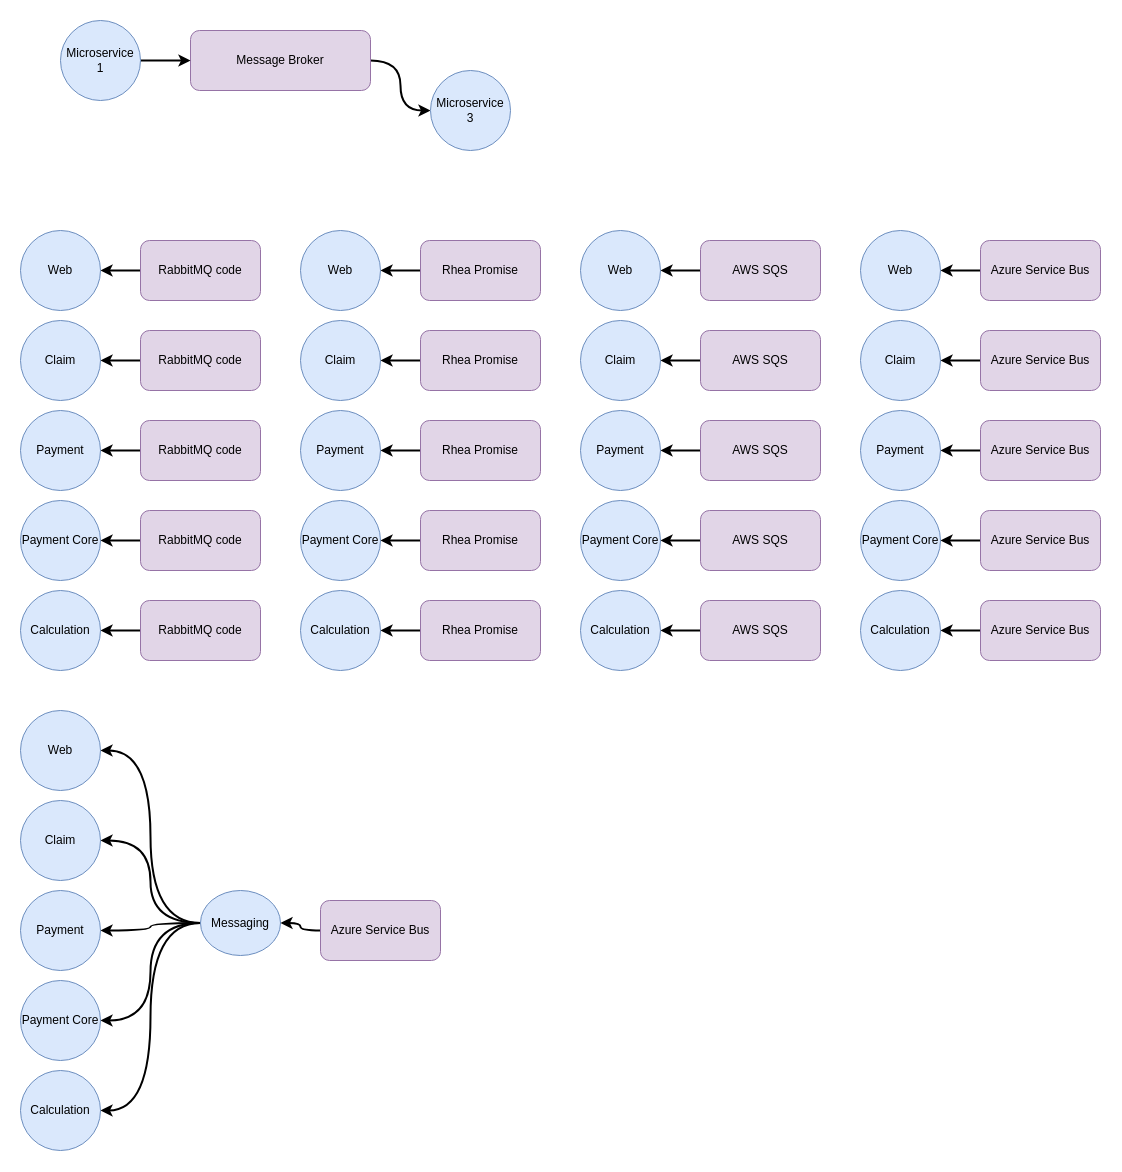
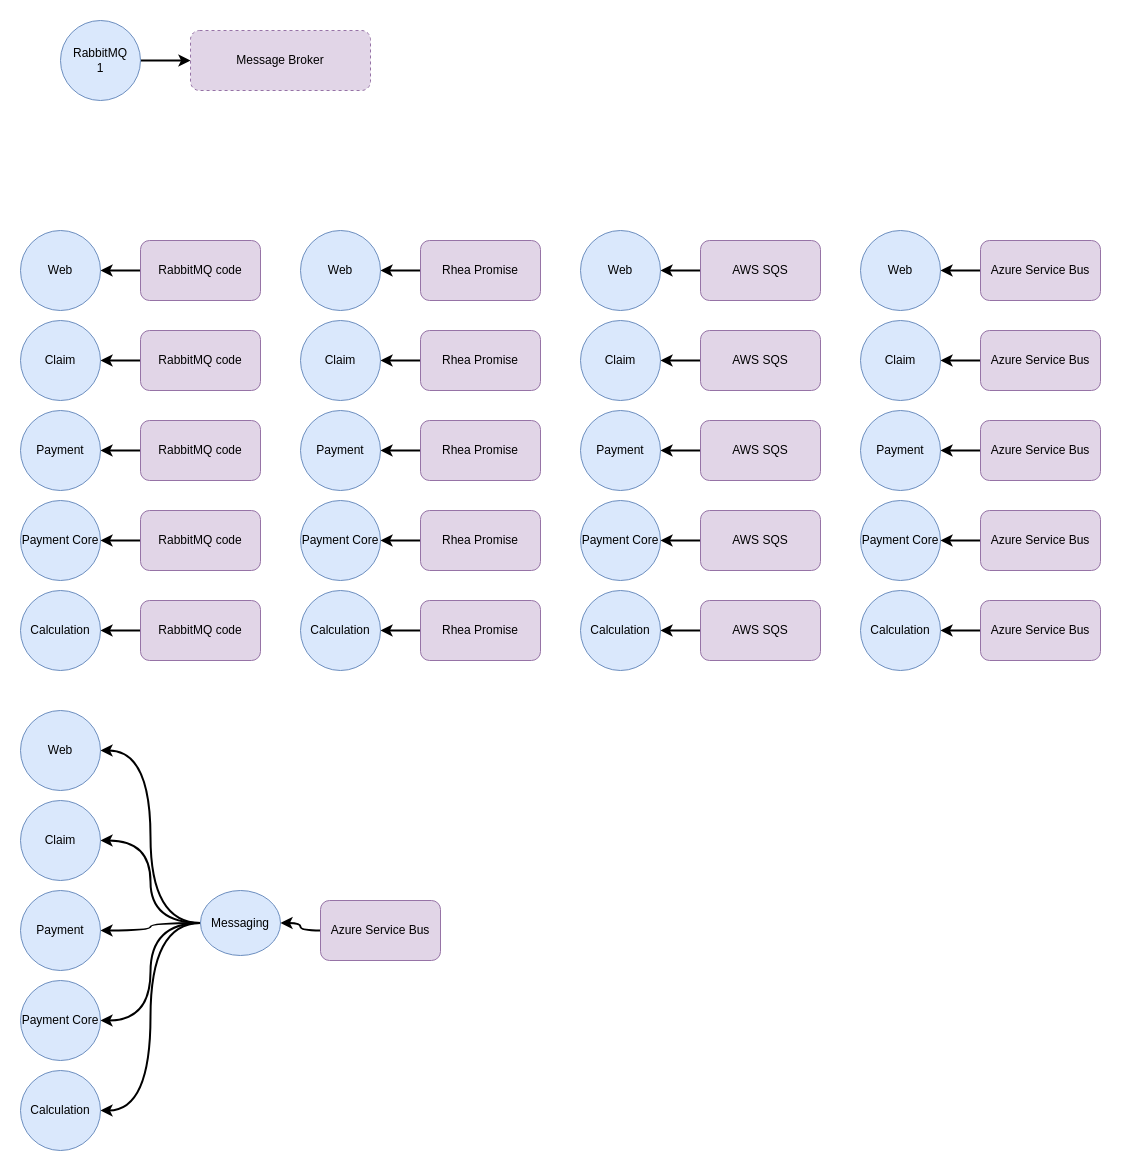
  <mxCell id="0" />
  <mxCell id="1" parent="0" />
- <mxCell id="2" style="edgeStyle=orthogonalEdgeStyle;rounded=0;orthogonalLoop=1;jettySize=auto;html=1;entryX=0;entryY=0.5;entryDx=0;entryDy=0;curved=1;strokeWidth=2;" edge="1" parent="1" source="3" target="6"><mxGeometry relative="1" as="geometry" /></mxCell>
- <mxCell id="3" value="Message Broker" style="rounded=1;whiteSpace=wrap;html=1;fillColor=#e1d5e7;strokeColor=#9673a6;" vertex="1" parent="1"><mxGeometry x="190" y="30" width="180" height="60" as="geometry" /></mxCell>
+ <mxCell id="3" value="Message Broker" style="rounded=1;whiteSpace=wrap;html=1;fillColor=#e1d5e7;strokeColor=#9673a6;dashed=1;" vertex="1" parent="1"><mxGeometry x="190" y="30" width="180" height="60" as="geometry" /></mxCell>
  <mxCell id="4" style="edgeStyle=orthogonalEdgeStyle;rounded=0;orthogonalLoop=1;jettySize=auto;html=1;entryX=0;entryY=0.5;entryDx=0;entryDy=0;curved=1;strokeWidth=2;" edge="1" parent="1" source="5" target="3"><mxGeometry relative="1" as="geometry" /></mxCell>
- <mxCell id="5" value="Microservice&lt;br&gt;1" style="ellipse;whiteSpace=wrap;html=1;aspect=fixed;fillColor=#dae8fc;strokeColor=#6c8ebf;" vertex="1" parent="1"><mxGeometry x="60" y="20" width="80" height="80" as="geometry" /></mxCell>
- <mxCell id="6" value="Microservice&lt;br&gt;3" style="ellipse;whiteSpace=wrap;html=1;aspect=fixed;fillColor=#dae8fc;strokeColor=#6c8ebf;" vertex="1" parent="1"><mxGeometry x="430" y="70" width="80" height="80" as="geometry" /></mxCell>
+ <mxCell id="5" value="RabbitMQ&lt;br&gt;1" style="ellipse;whiteSpace=wrap;html=1;aspect=fixed;fillColor=#dae8fc;strokeColor=#6c8ebf;" vertex="1" parent="1"><mxGeometry x="60" y="20" width="80" height="80" as="geometry" /></mxCell>
  <mxCell id="7" value="Web" style="ellipse;whiteSpace=wrap;html=1;aspect=fixed;fillColor=#dae8fc;strokeColor=#6c8ebf;" vertex="1" parent="1"><mxGeometry x="20" y="230" width="80" height="80" as="geometry" /></mxCell>
  <mxCell id="8" value="Claim" style="ellipse;whiteSpace=wrap;html=1;aspect=fixed;fillColor=#dae8fc;strokeColor=#6c8ebf;" vertex="1" parent="1"><mxGeometry x="20" y="320" width="80" height="80" as="geometry" /></mxCell>
  <mxCell id="9" value="Payment" style="ellipse;whiteSpace=wrap;html=1;aspect=fixed;fillColor=#dae8fc;strokeColor=#6c8ebf;" vertex="1" parent="1"><mxGeometry x="20" y="410" width="80" height="80" as="geometry" /></mxCell>
  <mxCell id="10" value="Payment Core" style="ellipse;whiteSpace=wrap;html=1;aspect=fixed;fillColor=#dae8fc;strokeColor=#6c8ebf;" vertex="1" parent="1"><mxGeometry x="20" y="500" width="80" height="80" as="geometry" /></mxCell>
  <mxCell id="11" value="Calculation" style="ellipse;whiteSpace=wrap;html=1;aspect=fixed;fillColor=#dae8fc;strokeColor=#6c8ebf;" vertex="1" parent="1"><mxGeometry x="20" y="590" width="80" height="80" as="geometry" /></mxCell>
  <mxCell id="12" value="" style="edgeStyle=orthogonalEdgeStyle;curved=1;rounded=0;orthogonalLoop=1;jettySize=auto;html=1;strokeWidth=2;" edge="1" parent="1" source="13" target="7"><mxGeometry relative="1" as="geometry" /></mxCell>
  <mxCell id="13" value="RabbitMQ code" style="rounded=1;whiteSpace=wrap;html=1;fillColor=#e1d5e7;strokeColor=#9673a6;" vertex="1" parent="1"><mxGeometry x="140" y="240" width="120" height="60" as="geometry" /></mxCell>
  <mxCell id="14" value="" style="edgeStyle=orthogonalEdgeStyle;curved=1;rounded=0;orthogonalLoop=1;jettySize=auto;html=1;strokeWidth=2;" edge="1" parent="1" source="15" target="8"><mxGeometry relative="1" as="geometry" /></mxCell>
  <mxCell id="15" value="RabbitMQ code" style="rounded=1;whiteSpace=wrap;html=1;fillColor=#e1d5e7;strokeColor=#9673a6;" vertex="1" parent="1"><mxGeometry x="140" y="330" width="120" height="60" as="geometry" /></mxCell>
  <mxCell id="16" value="" style="edgeStyle=orthogonalEdgeStyle;curved=1;rounded=0;orthogonalLoop=1;jettySize=auto;html=1;strokeWidth=2;" edge="1" parent="1" source="17" target="9"><mxGeometry relative="1" as="geometry" /></mxCell>
  <mxCell id="17" value="RabbitMQ code" style="rounded=1;whiteSpace=wrap;html=1;fillColor=#e1d5e7;strokeColor=#9673a6;" vertex="1" parent="1"><mxGeometry x="140" y="420" width="120" height="60" as="geometry" /></mxCell>
  <mxCell id="18" value="" style="edgeStyle=orthogonalEdgeStyle;curved=1;rounded=0;orthogonalLoop=1;jettySize=auto;html=1;strokeWidth=2;" edge="1" parent="1" source="19" target="10"><mxGeometry relative="1" as="geometry" /></mxCell>
  <mxCell id="19" value="RabbitMQ code" style="rounded=1;whiteSpace=wrap;html=1;fillColor=#e1d5e7;strokeColor=#9673a6;" vertex="1" parent="1"><mxGeometry x="140" y="510" width="120" height="60" as="geometry" /></mxCell>
  <mxCell id="20" value="" style="edgeStyle=orthogonalEdgeStyle;curved=1;rounded=0;orthogonalLoop=1;jettySize=auto;html=1;strokeWidth=2;" edge="1" parent="1" source="21" target="11"><mxGeometry relative="1" as="geometry" /></mxCell>
  <mxCell id="21" value="RabbitMQ code" style="rounded=1;whiteSpace=wrap;html=1;fillColor=#e1d5e7;strokeColor=#9673a6;" vertex="1" parent="1"><mxGeometry x="140" y="600" width="120" height="60" as="geometry" /></mxCell>
  <mxCell id="22" value="Web" style="ellipse;whiteSpace=wrap;html=1;aspect=fixed;fillColor=#dae8fc;strokeColor=#6c8ebf;" vertex="1" parent="1"><mxGeometry x="300" y="230" width="80" height="80" as="geometry" /></mxCell>
  <mxCell id="23" value="Claim" style="ellipse;whiteSpace=wrap;html=1;aspect=fixed;fillColor=#dae8fc;strokeColor=#6c8ebf;" vertex="1" parent="1"><mxGeometry x="300" y="320" width="80" height="80" as="geometry" /></mxCell>
  <mxCell id="24" value="Payment" style="ellipse;whiteSpace=wrap;html=1;aspect=fixed;fillColor=#dae8fc;strokeColor=#6c8ebf;" vertex="1" parent="1"><mxGeometry x="300" y="410" width="80" height="80" as="geometry" /></mxCell>
  <mxCell id="25" value="Payment Core" style="ellipse;whiteSpace=wrap;html=1;aspect=fixed;fillColor=#dae8fc;strokeColor=#6c8ebf;" vertex="1" parent="1"><mxGeometry x="300" y="500" width="80" height="80" as="geometry" /></mxCell>
  <mxCell id="26" value="Calculation" style="ellipse;whiteSpace=wrap;html=1;aspect=fixed;fillColor=#dae8fc;strokeColor=#6c8ebf;" vertex="1" parent="1"><mxGeometry x="300" y="590" width="80" height="80" as="geometry" /></mxCell>
  <mxCell id="27" value="" style="edgeStyle=orthogonalEdgeStyle;curved=1;rounded=0;orthogonalLoop=1;jettySize=auto;html=1;strokeWidth=2;" edge="1" parent="1" source="28" target="22"><mxGeometry relative="1" as="geometry" /></mxCell>
  <mxCell id="28" value="Rhea Promise" style="rounded=1;whiteSpace=wrap;html=1;fillColor=#e1d5e7;strokeColor=#9673a6;" vertex="1" parent="1"><mxGeometry x="420" y="240" width="120" height="60" as="geometry" /></mxCell>
  <mxCell id="29" value="" style="edgeStyle=orthogonalEdgeStyle;curved=1;rounded=0;orthogonalLoop=1;jettySize=auto;html=1;strokeWidth=2;" edge="1" parent="1" source="30" target="23"><mxGeometry relative="1" as="geometry" /></mxCell>
  <mxCell id="30" value="Rhea Promise" style="rounded=1;whiteSpace=wrap;html=1;fillColor=#e1d5e7;strokeColor=#9673a6;" vertex="1" parent="1"><mxGeometry x="420" y="330" width="120" height="60" as="geometry" /></mxCell>
  <mxCell id="31" value="" style="edgeStyle=orthogonalEdgeStyle;curved=1;rounded=0;orthogonalLoop=1;jettySize=auto;html=1;strokeWidth=2;" edge="1" parent="1" source="32" target="24"><mxGeometry relative="1" as="geometry" /></mxCell>
  <mxCell id="32" value="Rhea Promise" style="rounded=1;whiteSpace=wrap;html=1;fillColor=#e1d5e7;strokeColor=#9673a6;" vertex="1" parent="1"><mxGeometry x="420" y="420" width="120" height="60" as="geometry" /></mxCell>
  <mxCell id="33" value="" style="edgeStyle=orthogonalEdgeStyle;curved=1;rounded=0;orthogonalLoop=1;jettySize=auto;html=1;strokeWidth=2;" edge="1" parent="1" source="34" target="25"><mxGeometry relative="1" as="geometry" /></mxCell>
  <mxCell id="34" value="Rhea Promise" style="rounded=1;whiteSpace=wrap;html=1;fillColor=#e1d5e7;strokeColor=#9673a6;" vertex="1" parent="1"><mxGeometry x="420" y="510" width="120" height="60" as="geometry" /></mxCell>
  <mxCell id="35" value="" style="edgeStyle=orthogonalEdgeStyle;curved=1;rounded=0;orthogonalLoop=1;jettySize=auto;html=1;strokeWidth=2;" edge="1" parent="1" source="36" target="26"><mxGeometry relative="1" as="geometry" /></mxCell>
  <mxCell id="36" value="Rhea Promise" style="rounded=1;whiteSpace=wrap;html=1;fillColor=#e1d5e7;strokeColor=#9673a6;" vertex="1" parent="1"><mxGeometry x="420" y="600" width="120" height="60" as="geometry" /></mxCell>
  <mxCell id="37" value="Web" style="ellipse;whiteSpace=wrap;html=1;aspect=fixed;fillColor=#dae8fc;strokeColor=#6c8ebf;" vertex="1" parent="1"><mxGeometry x="580" y="230" width="80" height="80" as="geometry" /></mxCell>
  <mxCell id="38" value="Claim" style="ellipse;whiteSpace=wrap;html=1;aspect=fixed;fillColor=#dae8fc;strokeColor=#6c8ebf;" vertex="1" parent="1"><mxGeometry x="580" y="320" width="80" height="80" as="geometry" /></mxCell>
  <mxCell id="39" value="Payment" style="ellipse;whiteSpace=wrap;html=1;aspect=fixed;fillColor=#dae8fc;strokeColor=#6c8ebf;" vertex="1" parent="1"><mxGeometry x="580" y="410" width="80" height="80" as="geometry" /></mxCell>
  <mxCell id="40" value="Payment Core" style="ellipse;whiteSpace=wrap;html=1;aspect=fixed;fillColor=#dae8fc;strokeColor=#6c8ebf;" vertex="1" parent="1"><mxGeometry x="580" y="500" width="80" height="80" as="geometry" /></mxCell>
  <mxCell id="41" value="Calculation" style="ellipse;whiteSpace=wrap;html=1;aspect=fixed;fillColor=#dae8fc;strokeColor=#6c8ebf;" vertex="1" parent="1"><mxGeometry x="580" y="590" width="80" height="80" as="geometry" /></mxCell>
  <mxCell id="42" value="" style="edgeStyle=orthogonalEdgeStyle;curved=1;rounded=0;orthogonalLoop=1;jettySize=auto;html=1;strokeWidth=2;" edge="1" parent="1" source="43" target="37"><mxGeometry relative="1" as="geometry" /></mxCell>
  <mxCell id="43" value="AWS SQS" style="rounded=1;whiteSpace=wrap;html=1;fillColor=#e1d5e7;strokeColor=#9673a6;" vertex="1" parent="1"><mxGeometry x="700" y="240" width="120" height="60" as="geometry" /></mxCell>
  <mxCell id="44" value="" style="edgeStyle=orthogonalEdgeStyle;curved=1;rounded=0;orthogonalLoop=1;jettySize=auto;html=1;strokeWidth=2;" edge="1" parent="1" source="45" target="38"><mxGeometry relative="1" as="geometry" /></mxCell>
  <mxCell id="45" value="AWS SQS" style="rounded=1;whiteSpace=wrap;html=1;fillColor=#e1d5e7;strokeColor=#9673a6;" vertex="1" parent="1"><mxGeometry x="700" y="330" width="120" height="60" as="geometry" /></mxCell>
  <mxCell id="46" value="" style="edgeStyle=orthogonalEdgeStyle;curved=1;rounded=0;orthogonalLoop=1;jettySize=auto;html=1;strokeWidth=2;" edge="1" parent="1" source="47" target="39"><mxGeometry relative="1" as="geometry" /></mxCell>
  <mxCell id="47" value="AWS SQS" style="rounded=1;whiteSpace=wrap;html=1;fillColor=#e1d5e7;strokeColor=#9673a6;" vertex="1" parent="1"><mxGeometry x="700" y="420" width="120" height="60" as="geometry" /></mxCell>
  <mxCell id="48" value="" style="edgeStyle=orthogonalEdgeStyle;curved=1;rounded=0;orthogonalLoop=1;jettySize=auto;html=1;strokeWidth=2;" edge="1" parent="1" source="49" target="40"><mxGeometry relative="1" as="geometry" /></mxCell>
  <mxCell id="49" value="AWS SQS" style="rounded=1;whiteSpace=wrap;html=1;fillColor=#e1d5e7;strokeColor=#9673a6;" vertex="1" parent="1"><mxGeometry x="700" y="510" width="120" height="60" as="geometry" /></mxCell>
  <mxCell id="50" value="" style="edgeStyle=orthogonalEdgeStyle;curved=1;rounded=0;orthogonalLoop=1;jettySize=auto;html=1;strokeWidth=2;" edge="1" parent="1" source="51" target="41"><mxGeometry relative="1" as="geometry" /></mxCell>
  <mxCell id="51" value="AWS SQS" style="rounded=1;whiteSpace=wrap;html=1;fillColor=#e1d5e7;strokeColor=#9673a6;" vertex="1" parent="1"><mxGeometry x="700" y="600" width="120" height="60" as="geometry" /></mxCell>
  <mxCell id="52" value="Web" style="ellipse;whiteSpace=wrap;html=1;aspect=fixed;fillColor=#dae8fc;strokeColor=#6c8ebf;" vertex="1" parent="1"><mxGeometry x="860" y="230" width="80" height="80" as="geometry" /></mxCell>
  <mxCell id="53" value="Claim" style="ellipse;whiteSpace=wrap;html=1;aspect=fixed;fillColor=#dae8fc;strokeColor=#6c8ebf;" vertex="1" parent="1"><mxGeometry x="860" y="320" width="80" height="80" as="geometry" /></mxCell>
  <mxCell id="54" value="Payment" style="ellipse;whiteSpace=wrap;html=1;aspect=fixed;fillColor=#dae8fc;strokeColor=#6c8ebf;" vertex="1" parent="1"><mxGeometry x="860" y="410" width="80" height="80" as="geometry" /></mxCell>
  <mxCell id="55" value="Payment Core" style="ellipse;whiteSpace=wrap;html=1;aspect=fixed;fillColor=#dae8fc;strokeColor=#6c8ebf;" vertex="1" parent="1"><mxGeometry x="860" y="500" width="80" height="80" as="geometry" /></mxCell>
  <mxCell id="56" value="Calculation" style="ellipse;whiteSpace=wrap;html=1;aspect=fixed;fillColor=#dae8fc;strokeColor=#6c8ebf;" vertex="1" parent="1"><mxGeometry x="860" y="590" width="80" height="80" as="geometry" /></mxCell>
  <mxCell id="57" value="" style="edgeStyle=orthogonalEdgeStyle;curved=1;rounded=0;orthogonalLoop=1;jettySize=auto;html=1;strokeWidth=2;" edge="1" parent="1" source="58" target="52"><mxGeometry relative="1" as="geometry" /></mxCell>
  <mxCell id="58" value="Azure Service Bus" style="rounded=1;whiteSpace=wrap;html=1;fillColor=#e1d5e7;strokeColor=#9673a6;" vertex="1" parent="1"><mxGeometry x="980" y="240" width="120" height="60" as="geometry" /></mxCell>
  <mxCell id="59" value="" style="edgeStyle=orthogonalEdgeStyle;curved=1;rounded=0;orthogonalLoop=1;jettySize=auto;html=1;strokeWidth=2;" edge="1" parent="1" source="60" target="53"><mxGeometry relative="1" as="geometry" /></mxCell>
  <mxCell id="60" value="Azure Service Bus" style="rounded=1;whiteSpace=wrap;html=1;fillColor=#e1d5e7;strokeColor=#9673a6;" vertex="1" parent="1"><mxGeometry x="980" y="330" width="120" height="60" as="geometry" /></mxCell>
  <mxCell id="61" value="" style="edgeStyle=orthogonalEdgeStyle;curved=1;rounded=0;orthogonalLoop=1;jettySize=auto;html=1;strokeWidth=2;" edge="1" parent="1" source="62" target="54"><mxGeometry relative="1" as="geometry" /></mxCell>
  <mxCell id="62" value="Azure Service Bus" style="rounded=1;whiteSpace=wrap;html=1;fillColor=#e1d5e7;strokeColor=#9673a6;" vertex="1" parent="1"><mxGeometry x="980" y="420" width="120" height="60" as="geometry" /></mxCell>
  <mxCell id="63" value="" style="edgeStyle=orthogonalEdgeStyle;curved=1;rounded=0;orthogonalLoop=1;jettySize=auto;html=1;strokeWidth=2;" edge="1" parent="1" source="64" target="55"><mxGeometry relative="1" as="geometry" /></mxCell>
  <mxCell id="64" value="Azure Service Bus" style="rounded=1;whiteSpace=wrap;html=1;fillColor=#e1d5e7;strokeColor=#9673a6;" vertex="1" parent="1"><mxGeometry x="980" y="510" width="120" height="60" as="geometry" /></mxCell>
  <mxCell id="65" value="" style="edgeStyle=orthogonalEdgeStyle;curved=1;rounded=0;orthogonalLoop=1;jettySize=auto;html=1;strokeWidth=2;" edge="1" parent="1" source="66" target="56"><mxGeometry relative="1" as="geometry" /></mxCell>
  <mxCell id="66" value="Azure Service Bus" style="rounded=1;whiteSpace=wrap;html=1;fillColor=#e1d5e7;strokeColor=#9673a6;" vertex="1" parent="1"><mxGeometry x="980" y="600" width="120" height="60" as="geometry" /></mxCell>
  <mxCell id="67" value="Web" style="ellipse;whiteSpace=wrap;html=1;aspect=fixed;fillColor=#dae8fc;strokeColor=#6c8ebf;" vertex="1" parent="1"><mxGeometry x="20" y="710" width="80" height="80" as="geometry" /></mxCell>
  <mxCell id="68" value="Claim" style="ellipse;whiteSpace=wrap;html=1;aspect=fixed;fillColor=#dae8fc;strokeColor=#6c8ebf;" vertex="1" parent="1"><mxGeometry x="20" y="800" width="80" height="80" as="geometry" /></mxCell>
  <mxCell id="69" value="Payment" style="ellipse;whiteSpace=wrap;html=1;aspect=fixed;fillColor=#dae8fc;strokeColor=#6c8ebf;" vertex="1" parent="1"><mxGeometry x="20" y="890" width="80" height="80" as="geometry" /></mxCell>
  <mxCell id="70" value="Payment Core" style="ellipse;whiteSpace=wrap;html=1;aspect=fixed;fillColor=#dae8fc;strokeColor=#6c8ebf;" vertex="1" parent="1"><mxGeometry x="20" y="980" width="80" height="80" as="geometry" /></mxCell>
  <mxCell id="71" value="Calculation" style="ellipse;whiteSpace=wrap;html=1;aspect=fixed;fillColor=#dae8fc;strokeColor=#6c8ebf;" vertex="1" parent="1"><mxGeometry x="20" y="1070" width="80" height="80" as="geometry" /></mxCell>
  <mxCell id="72" style="edgeStyle=orthogonalEdgeStyle;curved=1;rounded=0;orthogonalLoop=1;jettySize=auto;html=1;entryX=1;entryY=0.5;entryDx=0;entryDy=0;strokeWidth=2;" edge="1" parent="1" source="77" target="67"><mxGeometry relative="1" as="geometry" /></mxCell>
  <mxCell id="73" style="edgeStyle=orthogonalEdgeStyle;curved=1;rounded=0;orthogonalLoop=1;jettySize=auto;html=1;entryX=1;entryY=0.5;entryDx=0;entryDy=0;strokeWidth=2;" edge="1" parent="1" source="77" target="68"><mxGeometry relative="1" as="geometry" /></mxCell>
  <mxCell id="74" style="edgeStyle=orthogonalEdgeStyle;curved=1;rounded=0;orthogonalLoop=1;jettySize=auto;html=1;entryX=1;entryY=0.5;entryDx=0;entryDy=0;strokeWidth=2;" edge="1" parent="1" source="77" target="69"><mxGeometry relative="1" as="geometry" /></mxCell>
  <mxCell id="75" style="edgeStyle=orthogonalEdgeStyle;curved=1;rounded=0;orthogonalLoop=1;jettySize=auto;html=1;entryX=1;entryY=0.5;entryDx=0;entryDy=0;strokeWidth=2;" edge="1" parent="1" source="77" target="70"><mxGeometry relative="1" as="geometry" /></mxCell>
  <mxCell id="76" style="edgeStyle=orthogonalEdgeStyle;curved=1;rounded=0;orthogonalLoop=1;jettySize=auto;html=1;entryX=1;entryY=0.5;entryDx=0;entryDy=0;strokeWidth=2;" edge="1" parent="1" source="77" target="71"><mxGeometry relative="1" as="geometry" /></mxCell>
  <mxCell id="77" value="Messaging" style="ellipse;whiteSpace=wrap;html=1;aspect=fixed;fillColor=#dae8fc;strokeColor=#6c8ebf;" vertex="1" parent="1"><mxGeometry x="200" y="890" width="80" height="65" as="geometry" /></mxCell>
  <mxCell id="78" value="" style="edgeStyle=orthogonalEdgeStyle;curved=1;rounded=0;orthogonalLoop=1;jettySize=auto;html=1;strokeWidth=2;" edge="1" parent="1" source="79" target="77"><mxGeometry relative="1" as="geometry" /></mxCell>
  <mxCell id="79" value="Azure Service Bus" style="rounded=1;whiteSpace=wrap;html=1;fillColor=#e1d5e7;strokeColor=#9673a6;" vertex="1" parent="1"><mxGeometry x="320" y="900" width="120" height="60" as="geometry" /></mxCell>
